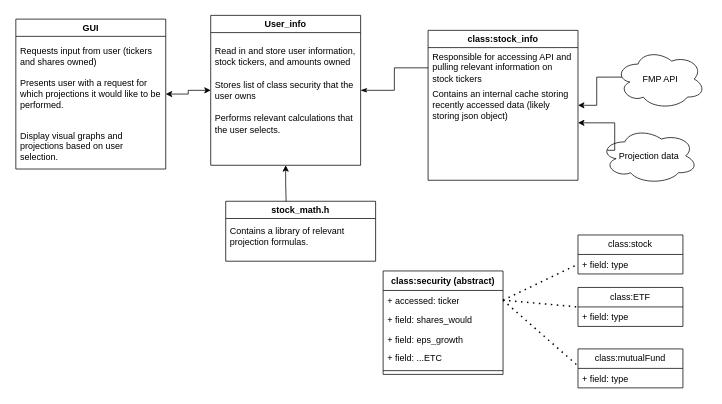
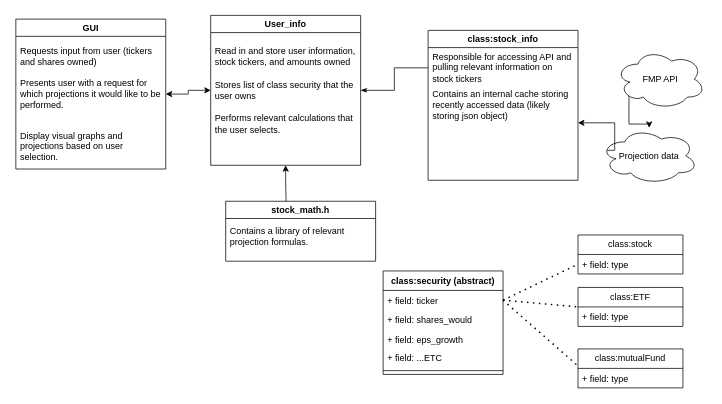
  <mxCell id="0" />
  <mxCell id="1" parent="0" />
- <mxCell id="2" value="" style="edgeStyle=orthogonalEdgeStyle;rounded=0;orthogonalLoop=1;jettySize=auto;html=1;entryX=1;entryY=0.5;entryDx=0;entryDy=0;exitX=0.15;exitY=0.467;exitDx=0;exitDy=0;exitPerimeter=0;" edge="1" parent="1" source="3" target="4"><mxGeometry relative="1" as="geometry"><mxPoint x="690" y="115" as="targetPoint" /></mxGeometry></mxCell>
+ <mxCell id="2" value="" style="edgeStyle=orthogonalEdgeStyle;rounded=0;orthogonalLoop=1;jettySize=auto;html=1;exitX=0.15;exitY=0.467;exitDx=0;exitDy=0;exitPerimeter=0;" edge="1" parent="1" source="3" target="12"><mxGeometry relative="1" as="geometry"><mxPoint x="690" y="115" as="targetPoint" /></mxGeometry></mxCell>
  <mxCell id="3" value="FMP API" style="ellipse;shape=cloud;whiteSpace=wrap;html=1;" vertex="1" parent="1"><mxGeometry x="820" y="65" width="120" height="80" as="geometry" /></mxCell>
  <mxCell id="4" value="class:stock_info" style="swimlane;whiteSpace=wrap;html=1;" vertex="1" parent="1"><mxGeometry x="570" y="40" width="200" height="200" as="geometry" /></mxCell>
  <mxCell id="5" value="Responsible for accessing API and pulling relevant information on stock tickers" style="text;strokeColor=none;fillColor=none;align=left;verticalAlign=middle;spacingLeft=4;spacingRight=4;overflow=hidden;points=[[0,0.5],[1,0.5]];portConstraint=eastwest;rotatable=0;whiteSpace=wrap;html=1;" vertex="1" parent="4"><mxGeometry y="25" width="200" height="50" as="geometry" /></mxCell>
  <mxCell id="6" value="Contains an internal cache storing recently accessed data (likely storing json object)" style="text;strokeColor=none;fillColor=none;align=left;verticalAlign=middle;spacingLeft=4;spacingRight=4;overflow=hidden;points=[[0,0.5],[1,0.5]];portConstraint=eastwest;rotatable=0;whiteSpace=wrap;html=1;" vertex="1" parent="4"><mxGeometry y="75" width="200" height="50" as="geometry" /></mxCell>
  <mxCell id="7" style="edgeStyle=orthogonalEdgeStyle;rounded=0;orthogonalLoop=1;jettySize=auto;html=1;exitX=1;exitY=0.5;exitDx=0;exitDy=0;entryX=0;entryY=0.5;entryDx=0;entryDy=0;startArrow=classicThin;startFill=1;endArrow=none;endFill=0;" edge="1" parent="1" source="8" target="5"><mxGeometry relative="1" as="geometry" /></mxCell>
  <mxCell id="8" value="User_info" style="swimlane;whiteSpace=wrap;html=1;" vertex="1" parent="1"><mxGeometry x="280" y="20" width="200" height="200" as="geometry" /></mxCell>
  <mxCell id="9" value="Read in and store user information, stock tickers, and amounts owned" style="text;strokeColor=none;fillColor=none;align=left;verticalAlign=middle;spacingLeft=4;spacingRight=4;overflow=hidden;points=[[0,0.5],[1,0.5]];portConstraint=eastwest;rotatable=0;whiteSpace=wrap;html=1;" vertex="1" parent="8"><mxGeometry y="30" width="200" height="50" as="geometry" /></mxCell>
  <mxCell id="10" value="Stores list of class security that the user owns&amp;nbsp;" style="text;strokeColor=none;fillColor=none;align=left;verticalAlign=middle;spacingLeft=4;spacingRight=4;overflow=hidden;points=[[0,0.5],[1,0.5]];portConstraint=eastwest;rotatable=0;whiteSpace=wrap;html=1;" vertex="1" parent="8"><mxGeometry y="75" width="200" height="50" as="geometry" /></mxCell>
  <mxCell id="11" value="Performs relevant calculations that the user selects." style="text;strokeColor=none;fillColor=none;align=left;verticalAlign=middle;spacingLeft=4;spacingRight=4;overflow=hidden;points=[[0,0.5],[1,0.5]];portConstraint=eastwest;rotatable=0;whiteSpace=wrap;html=1;" vertex="1" parent="8"><mxGeometry y="120" width="200" height="50" as="geometry" /></mxCell>
  <mxCell id="12" value="Projection data" style="ellipse;shape=cloud;whiteSpace=wrap;html=1;" vertex="1" parent="1"><mxGeometry x="800" y="170" width="130" height="75" as="geometry" /></mxCell>
  <mxCell id="13" style="edgeStyle=orthogonalEdgeStyle;rounded=0;orthogonalLoop=1;jettySize=auto;html=1;exitX=0.07;exitY=0.4;exitDx=0;exitDy=0;exitPerimeter=0;entryX=1;entryY=0.967;entryDx=0;entryDy=0;entryPerimeter=0;" edge="1" parent="1" source="12" target="6"><mxGeometry relative="1" as="geometry"><Array as="points"><mxPoint x="819" y="163" /></Array></mxGeometry></mxCell>
  <mxCell id="14" value="stock_math.h" style="swimlane;whiteSpace=wrap;html=1;" vertex="1" parent="1"><mxGeometry x="300" y="268" width="200" height="80" as="geometry" /></mxCell>
  <mxCell id="15" style="edgeStyle=orthogonalEdgeStyle;rounded=0;orthogonalLoop=1;jettySize=auto;html=1;entryX=0;entryY=0.5;entryDx=0;entryDy=0;startArrow=classic;startFill=1;" edge="1" parent="1" source="16" target="8"><mxGeometry relative="1" as="geometry" /></mxCell>
  <mxCell id="16" value="GUI" style="swimlane;whiteSpace=wrap;html=1;" vertex="1" parent="1"><mxGeometry x="20" y="25" width="200" height="200" as="geometry"><mxRectangle x="110" y="380" width="60" height="30" as="alternateBounds" /></mxGeometry></mxCell>
  <mxCell id="17" value="Display visual graphs and projections based on user selection." style="text;strokeColor=none;fillColor=none;align=left;verticalAlign=middle;spacingLeft=4;spacingRight=4;overflow=hidden;points=[[0,0.5],[1,0.5]];portConstraint=eastwest;rotatable=0;whiteSpace=wrap;html=1;" vertex="1" parent="16"><mxGeometry y="145" width="200" height="50" as="geometry" /></mxCell>
  <mxCell id="18" value="Requests input from user (tickers and shares owned)" style="text;strokeColor=none;fillColor=none;align=left;verticalAlign=middle;spacingLeft=4;spacingRight=4;overflow=hidden;points=[[0,0.5],[1,0.5]];portConstraint=eastwest;rotatable=0;whiteSpace=wrap;html=1;" vertex="1" parent="16"><mxGeometry y="25" width="200" height="50" as="geometry" /></mxCell>
  <mxCell id="19" value="Presents user with a request for which projections it would like to be performed." style="text;strokeColor=none;fillColor=none;align=left;verticalAlign=middle;spacingLeft=4;spacingRight=4;overflow=hidden;points=[[0,0.5],[1,0.5]];portConstraint=eastwest;rotatable=0;whiteSpace=wrap;html=1;" vertex="1" parent="16"><mxGeometry y="75" width="200" height="50" as="geometry" /></mxCell>
  <mxCell id="20" style="edgeStyle=orthogonalEdgeStyle;rounded=0;orthogonalLoop=1;jettySize=auto;html=1;exitX=0.5;exitY=1;exitDx=0;exitDy=0;entryX=0.403;entryY=0.003;entryDx=0;entryDy=0;entryPerimeter=0;endArrow=none;endFill=0;startArrow=classic;startFill=1;" edge="1" parent="1" source="8" target="14"><mxGeometry relative="1" as="geometry" /></mxCell>
  <mxCell id="21" value="class:security (abstract)" style="swimlane;fontStyle=1;align=center;verticalAlign=top;childLayout=stackLayout;horizontal=1;startSize=26;horizontalStack=0;resizeParent=1;resizeParentMax=0;resizeLast=0;collapsible=1;marginBottom=0;whiteSpace=wrap;html=1;" vertex="1" parent="1"><mxGeometry x="510" y="361" width="160" height="138" as="geometry" /></mxCell>
- <mxCell id="22" value="+ accessed: ticker" style="text;strokeColor=none;fillColor=none;align=left;verticalAlign=top;spacingLeft=4;spacingRight=4;overflow=hidden;rotatable=0;points=[[0,0.5],[1,0.5]];portConstraint=eastwest;whiteSpace=wrap;html=1;" vertex="1" parent="21"><mxGeometry y="26" width="160" height="26" as="geometry" /></mxCell>
+ <mxCell id="22" value="+ field: ticker" style="text;strokeColor=none;fillColor=none;align=left;verticalAlign=top;spacingLeft=4;spacingRight=4;overflow=hidden;rotatable=0;points=[[0,0.5],[1,0.5]];portConstraint=eastwest;whiteSpace=wrap;html=1;" vertex="1" parent="21"><mxGeometry y="26" width="160" height="26" as="geometry" /></mxCell>
  <mxCell id="23" value="+ field: shares_would" style="text;strokeColor=none;fillColor=none;align=left;verticalAlign=top;spacingLeft=4;spacingRight=4;overflow=hidden;rotatable=0;points=[[0,0.5],[1,0.5]];portConstraint=eastwest;whiteSpace=wrap;html=1;" vertex="1" parent="21"><mxGeometry y="52" width="160" height="26" as="geometry" /></mxCell>
  <mxCell id="24" value="+ field: eps_growth" style="text;strokeColor=none;fillColor=none;align=left;verticalAlign=top;spacingLeft=4;spacingRight=4;overflow=hidden;rotatable=0;points=[[0,0.5],[1,0.5]];portConstraint=eastwest;whiteSpace=wrap;html=1;" vertex="1" parent="21"><mxGeometry y="78" width="160" height="24" as="geometry" /></mxCell>
  <mxCell id="25" value="+ field: ...ETC" style="text;strokeColor=none;fillColor=none;align=left;verticalAlign=top;spacingLeft=4;spacingRight=4;overflow=hidden;rotatable=0;points=[[0,0.5],[1,0.5]];portConstraint=eastwest;whiteSpace=wrap;html=1;" vertex="1" parent="21"><mxGeometry y="102" width="160" height="26" as="geometry" /></mxCell>
  <mxCell id="26" value="" style="line;strokeWidth=1;fillColor=none;align=left;verticalAlign=middle;spacingTop=-1;spacingLeft=3;spacingRight=3;rotatable=0;labelPosition=right;points=[];portConstraint=eastwest;strokeColor=inherit;" vertex="1" parent="21"><mxGeometry y="128" width="160" height="10" as="geometry" /></mxCell>
  <mxCell id="27" value="" style="endArrow=none;dashed=1;html=1;dashPattern=1 3;strokeWidth=2;rounded=0;entryX=0;entryY=0.5;entryDx=0;entryDy=0;exitX=1;exitY=0.5;exitDx=0;exitDy=0;" edge="1" parent="1" source="22" target="29"><mxGeometry width="50" height="50" relative="1" as="geometry"><mxPoint x="670" y="375" as="sourcePoint" /><mxPoint x="765" y="374" as="targetPoint" /></mxGeometry></mxCell>
  <mxCell id="28" value="class:stock" style="swimlane;fontStyle=0;childLayout=stackLayout;horizontal=1;startSize=26;fillColor=none;horizontalStack=0;resizeParent=1;resizeParentMax=0;resizeLast=0;collapsible=1;marginBottom=0;whiteSpace=wrap;html=1;" vertex="1" parent="1"><mxGeometry x="770" y="313" width="140" height="52" as="geometry" /></mxCell>
  <mxCell id="29" value="+ field: type" style="text;strokeColor=none;fillColor=none;align=left;verticalAlign=top;spacingLeft=4;spacingRight=4;overflow=hidden;rotatable=0;points=[[0,0.5],[1,0.5]];portConstraint=eastwest;whiteSpace=wrap;html=1;" vertex="1" parent="28"><mxGeometry y="26" width="140" height="26" as="geometry" /></mxCell>
  <mxCell id="30" value="class:ETF" style="swimlane;fontStyle=0;childLayout=stackLayout;horizontal=1;startSize=26;fillColor=none;horizontalStack=0;resizeParent=1;resizeParentMax=0;resizeLast=0;collapsible=1;marginBottom=0;whiteSpace=wrap;html=1;" vertex="1" parent="1"><mxGeometry x="770" y="383" width="140" height="52" as="geometry" /></mxCell>
  <mxCell id="31" value="+ field: type" style="text;strokeColor=none;fillColor=none;align=left;verticalAlign=top;spacingLeft=4;spacingRight=4;overflow=hidden;rotatable=0;points=[[0,0.5],[1,0.5]];portConstraint=eastwest;whiteSpace=wrap;html=1;" vertex="1" parent="30"><mxGeometry y="26" width="140" height="26" as="geometry" /></mxCell>
  <mxCell id="32" value="" style="endArrow=none;dashed=1;html=1;dashPattern=1 3;strokeWidth=2;rounded=0;entryX=0;entryY=0.5;entryDx=0;entryDy=0;exitX=1;exitY=0.5;exitDx=0;exitDy=0;" edge="1" parent="1" source="22" target="30"><mxGeometry width="50" height="50" relative="1" as="geometry"><mxPoint x="670" y="375" as="sourcePoint" /><mxPoint x="780" y="455" as="targetPoint" /></mxGeometry></mxCell>
  <mxCell id="33" value="class:mutualFund" style="swimlane;fontStyle=0;childLayout=stackLayout;horizontal=1;startSize=26;fillColor=none;horizontalStack=0;resizeParent=1;resizeParentMax=0;resizeLast=0;collapsible=1;marginBottom=0;whiteSpace=wrap;html=1;" vertex="1" parent="1"><mxGeometry x="770" y="465" width="140" height="52" as="geometry" /></mxCell>
  <mxCell id="34" value="+ field: type" style="text;strokeColor=none;fillColor=none;align=left;verticalAlign=top;spacingLeft=4;spacingRight=4;overflow=hidden;rotatable=0;points=[[0,0.5],[1,0.5]];portConstraint=eastwest;whiteSpace=wrap;html=1;" vertex="1" parent="33"><mxGeometry y="26" width="140" height="26" as="geometry" /></mxCell>
  <mxCell id="35" value="" style="endArrow=none;dashed=1;html=1;dashPattern=1 3;strokeWidth=2;rounded=0;entryX=0.005;entryY=-0.103;entryDx=0;entryDy=0;exitX=1;exitY=0.5;exitDx=0;exitDy=0;entryPerimeter=0;" edge="1" parent="1" source="22" target="34"><mxGeometry width="50" height="50" relative="1" as="geometry"><mxPoint x="700" y="465" as="sourcePoint" /><mxPoint x="800" y="499" as="targetPoint" /></mxGeometry></mxCell>
  <mxCell id="36" value="Contains a library of relevant projection formulas.&amp;nbsp;" style="text;strokeColor=none;fillColor=none;align=left;verticalAlign=middle;spacingLeft=4;spacingRight=4;overflow=hidden;points=[[0,0.5],[1,0.5]];portConstraint=eastwest;rotatable=0;whiteSpace=wrap;html=1;" vertex="1" parent="1"><mxGeometry x="300" y="290" width="200" height="50" as="geometry" /></mxCell>
